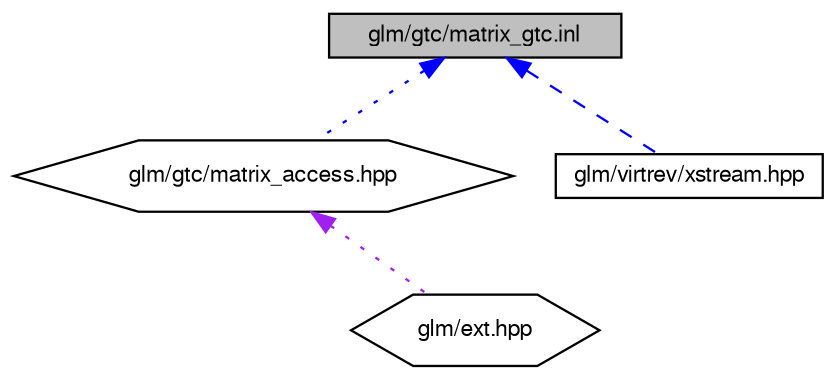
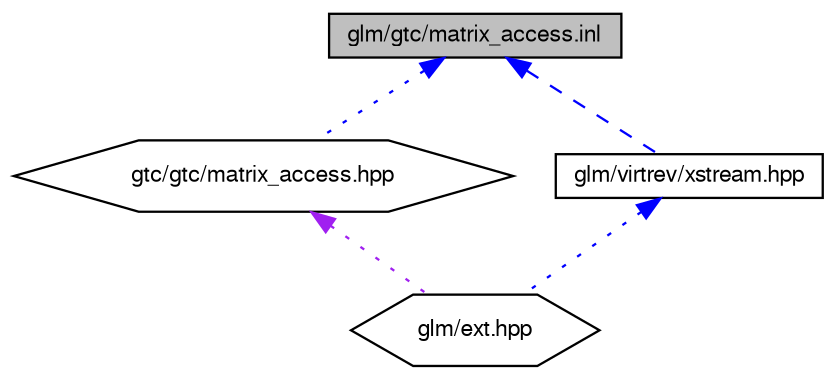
  digraph {
    node [color=black fillcolor=white fontname=FreeSans fontsize=10 shape=box style=filled]
    edge [color=blue dir=back fontname=FreeSans fontsize=10 labelfontname=FreeSans labelfontsize=10 style=dotted]
-   n1 [fillcolor=grey75 fontcolor=black height=0.2 label="glm/gtc/matrix_gtc.inl" width=0.4]
-   n2 [height=0.2 label="glm/gtc/matrix_access.hpp" shape=hexagon width=0.4]
+   n1 [fillcolor=grey75 fontcolor=black height=0.2 label="glm/gtc/matrix_access.inl" width=0.4]
+   n2 [height=0.2 label="gtc/gtc/matrix_access.hpp" shape=hexagon width=0.4]
    n3 [height=0.2 label="glm/virtrev/xstream.hpp" width=0.4]
    n4 [height=0.2 label="glm/ext.hpp" shape=hexagon width=0.4]
    n1 -> n2
    n1 -> n3 [style=dashed]
    n2 -> n4 [color=purple]
+   n3 -> n4
  }
